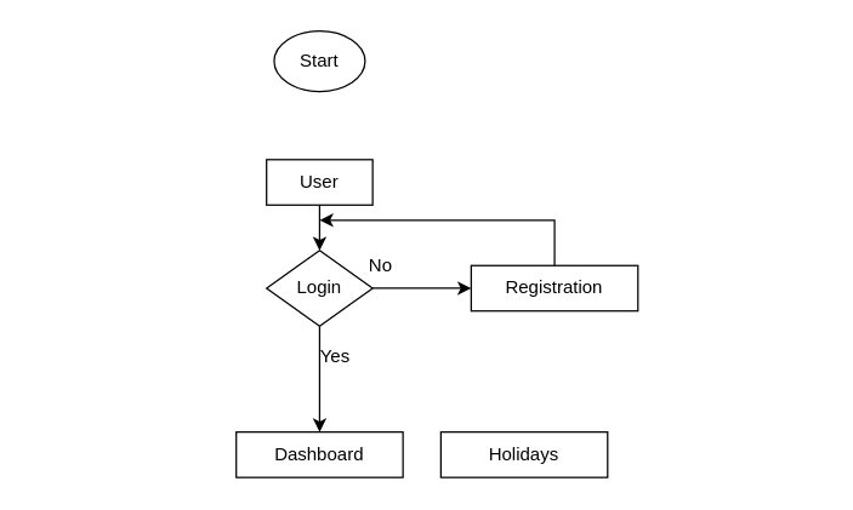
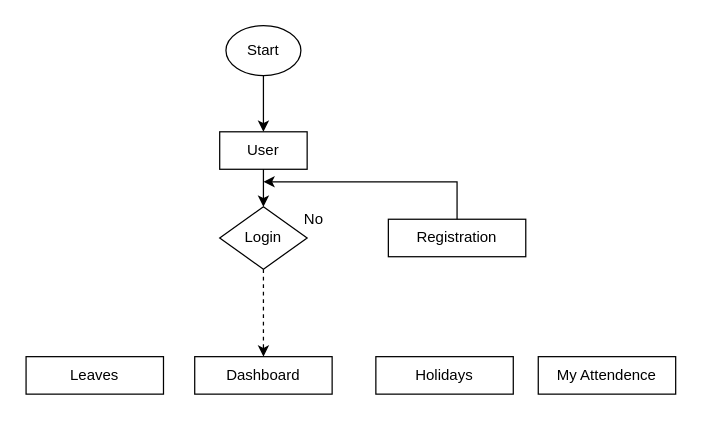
  <mxCell id="0" />
  <mxCell id="1" parent="0" />
  <mxCell id="2" value="Start" style="ellipse;whiteSpace=wrap;html=1;" vertex="1" parent="1"><mxGeometry x="180" y="20" width="60" height="40" as="geometry" /></mxCell>
  <mxCell id="3" value="User" style="rounded=0;whiteSpace=wrap;html=1;" vertex="1" parent="1"><mxGeometry x="175" y="105" width="70" height="30" as="geometry" /></mxCell>
  <mxCell id="4" value="Login" style="rhombus;whiteSpace=wrap;html=1;" vertex="1" parent="1"><mxGeometry x="175" y="165" width="70" height="50" as="geometry" /></mxCell>
+ <mxCell id="5" value="" style="endArrow=classic;html=1;rounded=0;exitX=0.5;exitY=1;exitDx=0;exitDy=0;entryX=0.5;entryY=0;entryDx=0;entryDy=0;" edge="1" parent="1" source="2" target="3"><mxGeometry width="50" height="50" relative="1" as="geometry"><mxPoint x="250" y="325" as="sourcePoint" /><mxPoint x="300" y="275" as="targetPoint" /></mxGeometry></mxCell>
  <mxCell id="6" value="" style="endArrow=classic;html=1;rounded=0;exitX=0.5;exitY=1;exitDx=0;exitDy=0;" edge="1" parent="1" source="3"><mxGeometry width="50" height="50" relative="1" as="geometry"><mxPoint x="210" y="145" as="sourcePoint" /><mxPoint x="210" y="165" as="targetPoint" /></mxGeometry></mxCell>
  <mxCell id="7" value="Dashboard" style="rounded=0;whiteSpace=wrap;html=1;" vertex="1" parent="1"><mxGeometry x="155" y="285" width="110" height="30" as="geometry" /></mxCell>
- <mxCell id="8" value="" style="endArrow=classic;html=1;rounded=0;exitX=0.5;exitY=1;exitDx=0;exitDy=0;entryX=0.5;entryY=0;entryDx=0;entryDy=0;" edge="1" parent="1" source="4" target="7"><mxGeometry width="50" height="50" relative="1" as="geometry"><mxPoint x="250" y="325" as="sourcePoint" /><mxPoint x="300" y="275" as="targetPoint" /></mxGeometry></mxCell>
- <mxCell id="9" value="Yes" style="text;html=1;align=center;verticalAlign=middle;resizable=0;points=[];autosize=1;strokeColor=none;fillColor=none;" vertex="1" parent="1"><mxGeometry x="200" y="220" width="40" height="30" as="geometry" /></mxCell>
+ <mxCell id="8" value="" style="endArrow=classic;html=1;rounded=0;exitX=0.5;exitY=1;exitDx=0;exitDy=0;entryX=0.5;entryY=0;entryDx=0;entryDy=0;dashed=1;" edge="1" parent="1" source="4" target="7"><mxGeometry width="50" height="50" relative="1" as="geometry"><mxPoint x="250" y="325" as="sourcePoint" /><mxPoint x="300" y="275" as="targetPoint" /></mxGeometry></mxCell>
  <mxCell id="10" value="Registration" style="rounded=0;whiteSpace=wrap;html=1;" vertex="1" parent="1"><mxGeometry x="310" y="175" width="110" height="30" as="geometry" /></mxCell>
- <mxCell id="11" value="" style="endArrow=classic;html=1;rounded=0;exitX=1;exitY=0.5;exitDx=0;exitDy=0;entryX=0;entryY=0.5;entryDx=0;entryDy=0;" edge="1" parent="1" source="4" target="10"><mxGeometry width="50" height="50" relative="1" as="geometry"><mxPoint x="250" y="325" as="sourcePoint" /><mxPoint x="300" y="275" as="targetPoint" /></mxGeometry></mxCell>
  <mxCell id="12" value="" style="endArrow=classic;html=1;rounded=0;exitX=0.5;exitY=0;exitDx=0;exitDy=0;" edge="1" parent="1" source="10"><mxGeometry width="50" height="50" relative="1" as="geometry"><mxPoint x="250" y="325" as="sourcePoint" /><mxPoint x="210" y="145" as="targetPoint" /><Array as="points"><mxPoint x="365" y="145" /></Array></mxGeometry></mxCell>
  <mxCell id="13" value="No" style="text;html=1;align=center;verticalAlign=middle;resizable=0;points=[];autosize=1;strokeColor=none;fillColor=none;" vertex="1" parent="1"><mxGeometry x="230" y="160" width="40" height="30" as="geometry" /></mxCell>
- <mxCell id="15" value="Holidays" style="rounded=0;whiteSpace=wrap;html=1;" vertex="1" parent="1"><mxGeometry x="290" y="285" width="110" height="30" as="geometry" /></mxCell>
+ <mxCell id="14" value="Leaves" style="rounded=0;whiteSpace=wrap;html=1;" vertex="1" parent="1"><mxGeometry x="20" y="285" width="110" height="30" as="geometry" /></mxCell>
+ <mxCell id="15" value="Holidays" style="rounded=0;whiteSpace=wrap;html=1;" vertex="1" parent="1"><mxGeometry x="300" y="285" width="110" height="30" as="geometry" /></mxCell>
+ <mxCell id="16" value="My Attendence" style="rounded=0;whiteSpace=wrap;html=1;" vertex="1" parent="1"><mxGeometry x="430" y="285" width="110" height="30" as="geometry" /></mxCell>
